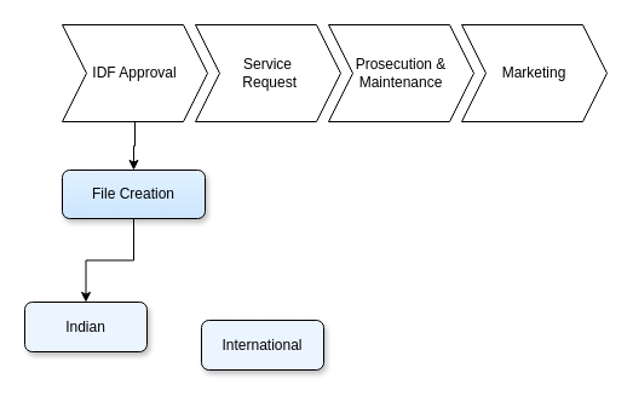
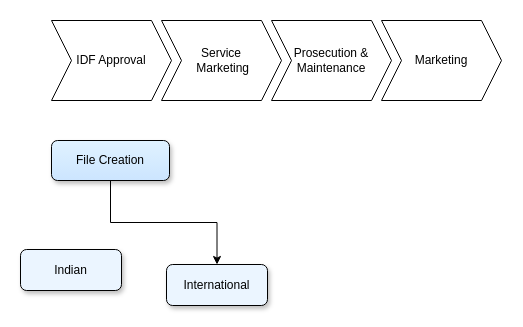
  <mxCell id="0" />
  <mxCell id="1" parent="0" />
- <mxCell id="2" value="" style="edgeStyle=orthogonalEdgeStyle;rounded=0;orthogonalLoop=1;jettySize=auto;html=1;" edge="1" parent="1" source="3" target="11"><mxGeometry relative="1" as="geometry" /></mxCell>
  <mxCell id="3" value="IDF Approval" style="shape=step;perimeter=stepPerimeter;whiteSpace=wrap;html=1;fixedSize=1;" vertex="1" parent="1"><mxGeometry x="51" y="20" width="120" height="80" as="geometry" /></mxCell>
- <mxCell id="4" value="Service&lt;br&gt;&amp;nbsp;Request" style="shape=step;perimeter=stepPerimeter;whiteSpace=wrap;html=1;fixedSize=1;" vertex="1" parent="1"><mxGeometry x="161" y="20" width="120" height="80" as="geometry" /></mxCell>
+ <mxCell id="4" value="Service&lt;br&gt;&amp;nbsp;Marketing" style="shape=step;perimeter=stepPerimeter;whiteSpace=wrap;html=1;fixedSize=1;" vertex="1" parent="1"><mxGeometry x="161" y="20" width="120" height="80" as="geometry" /></mxCell>
  <mxCell id="5" value="Prosecution &amp;amp;&lt;br&gt;Maintenance" style="shape=step;perimeter=stepPerimeter;whiteSpace=wrap;html=1;fixedSize=1;" vertex="1" parent="1"><mxGeometry x="271" y="20" width="120" height="80" as="geometry" /></mxCell>
  <mxCell id="6" value="Marketing" style="shape=step;perimeter=stepPerimeter;whiteSpace=wrap;html=1;fixedSize=1;" vertex="1" parent="1"><mxGeometry x="381" y="20" width="120" height="80" as="geometry" /></mxCell>
  <mxCell id="7" value="Indian" style="rounded=1;whiteSpace=wrap;html=1;gradientColor=none;fillColor=#EBF5FF;shadow=1;" vertex="1" parent="1"><mxGeometry x="20" y="249" width="101" height="41" as="geometry" /></mxCell>
  <mxCell id="8" value="International" style="rounded=1;whiteSpace=wrap;html=1;gradientColor=none;fillColor=#EBF5FF;shadow=1;" vertex="1" parent="1"><mxGeometry x="166" y="264" width="101" height="41" as="geometry" /></mxCell>
- <mxCell id="9" style="edgeStyle=orthogonalEdgeStyle;rounded=0;orthogonalLoop=1;jettySize=auto;html=1;entryX=0.5;entryY=0;entryDx=0;entryDy=0;" edge="1" parent="1" source="11" target="7"><mxGeometry relative="1" as="geometry" /></mxCell>
+ <mxCell id="10" style="edgeStyle=orthogonalEdgeStyle;rounded=0;orthogonalLoop=1;jettySize=auto;html=1;exitX=0.5;exitY=1;exitDx=0;exitDy=0;entryX=0.5;entryY=0;entryDx=0;entryDy=0;" edge="1" parent="1" source="11" target="8"><mxGeometry relative="1" as="geometry" /></mxCell>
  <mxCell id="11" value="File Creation" style="rounded=1;whiteSpace=wrap;html=1;fillColor=#E0F2FF;shadow=1;gradientColor=#CCE5FF;" vertex="1" parent="1"><mxGeometry x="51" y="140" width="118" height="40" as="geometry" /></mxCell>
